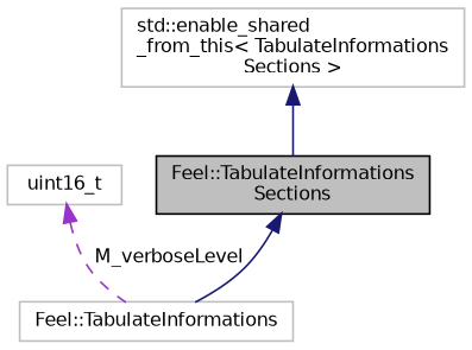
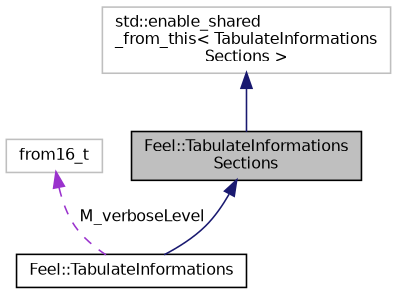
  digraph {
    rankdir=TB
    node [color=black fillcolor=white fontname=Helvetica fontsize=10 shape=record style=filled]
    edge [color=midnightblue dir=back fontname=Helvetica fontsize=10 labelfontname=Helvetica labelfontsize=10 style=solid]
    n1 [fillcolor=grey75 fontcolor=black height=0.2 label="Feel::TabulateInformations\lSections" width=0.4]
-   n2 [color=grey75 height=0.2 label="Feel::TabulateInformations" width=0.4]
-   n3 [color=grey75 height=0.2 label=uint16_t width=0.4]
+   n2 [height=0.2 label="Feel::TabulateInformations" width=0.4]
+   n3 [color=grey75 height=0.2 label=from16_t width=0.4]
    n4 [color=grey75 height=0.2 label="std::enable_shared\l_from_this\< TabulateInformations\lSections \>" width=0.4]
    n1 -> n2
    n3 -> n2 [color=darkorchid3 label=" M_verboseLevel" style=dashed]
    n4 -> n1
  }
